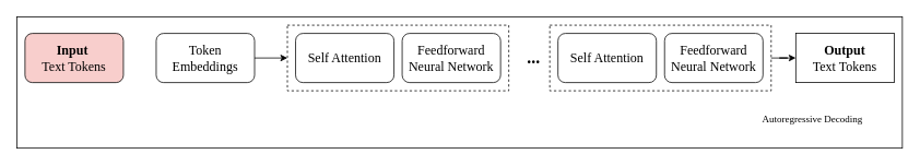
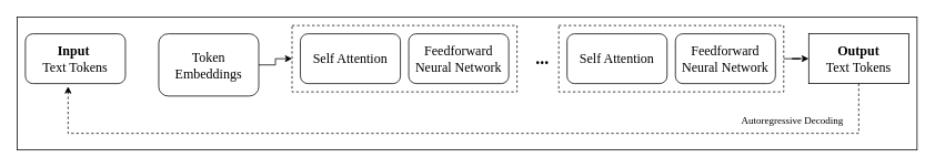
  <mxCell id="0" />
  <mxCell id="1" parent="0" />
  <mxCell id="2" value="" style="rounded=0;whiteSpace=wrap;html=1;" vertex="1" parent="1"><mxGeometry x="20" y="20" width="1080" height="160" as="geometry" /></mxCell>
- <mxCell id="3" value="&lt;font style=&quot;font-size: 16px;&quot;&gt;&lt;b style=&quot;&quot;&gt;Input&lt;/b&gt;&amp;nbsp;&lt;/font&gt;&lt;div&gt;&lt;font style=&quot;font-size: 16px;&quot;&gt;Text Tokens&lt;/font&gt;&lt;/div&gt;" style="rounded=1;whiteSpace=wrap;html=1;fontFamily=Times New Roman;fillColor=#f8cecc;" vertex="1" parent="1"><mxGeometry x="30" y="40" width="120" height="60" as="geometry" /></mxCell>
+ <mxCell id="3" value="&lt;font style=&quot;font-size: 16px;&quot;&gt;&lt;b style=&quot;&quot;&gt;Input&lt;/b&gt;&amp;nbsp;&lt;/font&gt;&lt;div&gt;&lt;font style=&quot;font-size: 16px;&quot;&gt;Text Tokens&lt;/font&gt;&lt;/div&gt;" style="rounded=1;whiteSpace=wrap;html=1;fontFamily=Times New Roman;" vertex="1" parent="1"><mxGeometry x="30" y="40" width="120" height="60" as="geometry" /></mxCell>
  <mxCell id="4" style="edgeStyle=orthogonalEdgeStyle;rounded=0;orthogonalLoop=1;jettySize=auto;html=1;entryX=0;entryY=0.5;entryDx=0;entryDy=0;fontFamily=Times New Roman;" edge="1" parent="1" source="5" target="7"><mxGeometry relative="1" as="geometry" /></mxCell>
- <mxCell id="5" value="&lt;span style=&quot;font-size: 16px;&quot;&gt;Token Embeddings&lt;/span&gt;" style="rounded=1;whiteSpace=wrap;html=1;fontFamily=Times New Roman;" vertex="1" parent="1"><mxGeometry x="190" y="40" width="120" height="60" as="geometry" /></mxCell>
+ <mxCell id="5" value="&lt;span style=&quot;font-size: 16px;&quot;&gt;Token Embeddings&lt;/span&gt;" style="rounded=1;whiteSpace=wrap;html=1;fontFamily=Times New Roman;" vertex="1" parent="1"><mxGeometry x="190" y="40" width="120" height="75" as="geometry" /></mxCell>
  <mxCell id="6" value="" style="group;fontFamily=Times New Roman;" connectable="0" vertex="1" parent="1"><mxGeometry x="350" y="30" width="270" height="80" as="geometry" /></mxCell>
  <mxCell id="7" value="" style="rounded=0;whiteSpace=wrap;html=1;dashed=1;fontFamily=Times New Roman;" vertex="1" parent="6"><mxGeometry width="270" height="80" as="geometry" /></mxCell>
  <mxCell id="8" value="&lt;span style=&quot;font-size: 16px;&quot;&gt;Self Attention&lt;/span&gt;" style="rounded=1;whiteSpace=wrap;html=1;fontFamily=Times New Roman;" vertex="1" parent="6"><mxGeometry x="10" y="10" width="120" height="60" as="geometry" /></mxCell>
  <mxCell id="9" value="&lt;span style=&quot;font-size: 16px;&quot;&gt;Feedforward Neural Network&lt;/span&gt;" style="rounded=1;whiteSpace=wrap;html=1;fontFamily=Times New Roman;" vertex="1" parent="6"><mxGeometry x="140" y="10" width="120" height="60" as="geometry" /></mxCell>
  <mxCell id="10" value="" style="group;fontFamily=Times New Roman;" connectable="0" vertex="1" parent="1"><mxGeometry x="670" y="30" width="270" height="80" as="geometry" /></mxCell>
  <mxCell id="11" value="" style="rounded=0;whiteSpace=wrap;html=1;dashed=1;fontFamily=Times New Roman;" vertex="1" parent="10"><mxGeometry width="270" height="80" as="geometry" /></mxCell>
  <mxCell id="12" value="&lt;span style=&quot;font-size: 16px;&quot;&gt;Self Attention&lt;/span&gt;" style="rounded=1;whiteSpace=wrap;html=1;fontFamily=Times New Roman;" vertex="1" parent="10"><mxGeometry x="10" y="10" width="120" height="60" as="geometry" /></mxCell>
  <mxCell id="13" value="&lt;span style=&quot;font-size: 16px;&quot;&gt;Feedforward Neural Network&lt;/span&gt;" style="rounded=1;whiteSpace=wrap;html=1;fontFamily=Times New Roman;" vertex="1" parent="10"><mxGeometry x="140" y="10" width="120" height="60" as="geometry" /></mxCell>
  <mxCell id="14" value="&lt;span style=&quot;font-size: 16px;&quot;&gt;&lt;b&gt;Output&lt;/b&gt;&lt;/span&gt;&lt;br&gt;&lt;div&gt;&lt;font style=&quot;font-size: 16px;&quot;&gt;Text Tokens&lt;/font&gt;&lt;/div&gt;" style="whiteSpace=wrap;html=1;fontFamily=Times New Roman;rounded=0;" vertex="1" parent="1"><mxGeometry x="970" y="40" width="120" height="60" as="geometry" /></mxCell>
  <mxCell id="15" value="" style="edgeStyle=orthogonalEdgeStyle;rounded=0;orthogonalLoop=1;jettySize=auto;html=1;fontFamily=Times New Roman;" edge="1" parent="1" source="11" target="14"><mxGeometry relative="1" as="geometry" /></mxCell>
- <mxCell id="17" value="Autoregressive Decoding" style="text;html=1;align=center;verticalAlign=middle;resizable=0;points=[];autosize=1;strokeColor=none;fillColor=none;fontFamily=Times New Roman;" vertex="1" parent="1"><mxGeometry x="915" y="130" width="150" height="30" as="geometry" /></mxCell>
+ <mxCell id="16" style="edgeStyle=orthogonalEdgeStyle;rounded=0;orthogonalLoop=1;jettySize=auto;html=1;entryX=0.427;entryY=1.059;entryDx=0;entryDy=0;entryPerimeter=0;dashed=1;fontFamily=Times New Roman;" edge="1" parent="1" source="14" target="3"><mxGeometry relative="1" as="geometry"><Array as="points"><mxPoint x="1030" y="160" /><mxPoint x="81" y="160" /></Array></mxGeometry></mxCell>
+ <mxCell id="17" value="Autoregressive Decoding" style="text;html=1;align=center;verticalAlign=middle;resizable=0;points=[];autosize=1;strokeColor=none;fillColor=none;fontFamily=Times New Roman;" vertex="1" parent="1"><mxGeometry x="875" y="130" width="150" height="30" as="geometry" /></mxCell>
  <mxCell id="18" value="&lt;b&gt;&lt;font style=&quot;font-size: 21px;&quot;&gt;...&lt;/font&gt;&lt;/b&gt;" style="text;html=1;align=center;verticalAlign=middle;resizable=0;points=[];autosize=1;strokeColor=none;fillColor=none;fontFamily=Times New Roman;" vertex="1" parent="1"><mxGeometry x="630" y="50" width="40" height="40" as="geometry" /></mxCell>
